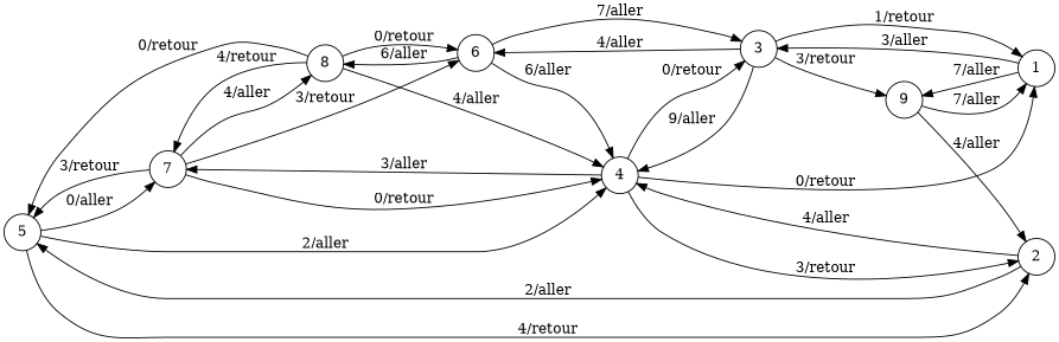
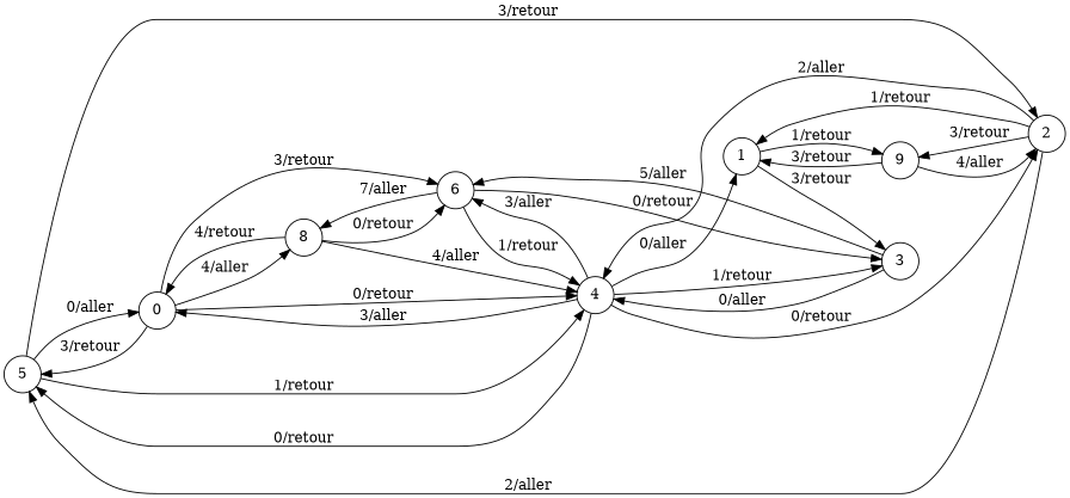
  digraph {
    rankdir=LR
    node [shape=circle]
    5
-   7
+   7 [label=0]
    4
    2
    6
    8
    1
    3
    n9 [label=9]
    5 -> 7 [label="0/aller"]
-   5 -> 4 [label="2/aller"]
-   5 -> 2 [label="4/retour"]
+   5 -> 4 [label="1/retour"]
+   5 -> 2 [label="3/retour"]
    7 -> 5 [label="3/retour"]
    7 -> 4 [label="0/retour"]
    7 -> 6 [label="3/retour"]
    7 -> 8 [label="4/aller"]
-   8 -> 5 [label="0/retour"]
+   4 -> 5 [label="0/retour"]
    4 -> 7 [label="3/aller"]
-   4 -> 2 [label="3/retour"]
-   4 -> 1 [label="0/retour"]
-   4 -> 3 [label="0/retour"]
+   4 -> 2 [label="0/retour"]
+   4 -> 6 [label="3/aller"]
+   4 -> 1 [label="0/aller"]
+   4 -> 3 [label="1/retour"]
    2 -> 5 [label="2/aller"]
-   2 -> 4 [label="4/aller"]
-   3 -> n9 [label="3/retour"]
-   6 -> 4 [label="6/aller"]
-   6 -> 8 [label="6/aller"]
-   6 -> 3 [label="7/aller"]
+   2 -> 4 [label="2/aller"]
+   2 -> n9 [label="3/retour"]
+   6 -> 4 [label="1/retour"]
+   6 -> 8 [label="7/aller"]
+   6 -> 3 [label="0/retour"]
    8 -> 7 [label="4/retour"]
    8 -> 4 [label="4/aller"]
    8 -> 6 [label="0/retour"]
-   1 -> 3 [label="3/aller"]
-   1 -> n9 [label="7/aller"]
-   3 -> 4 [label="9/aller"]
-   3 -> 6 [label="4/aller"]
-   3 -> 1 [label="1/retour"]
+   1 -> 3 [label="3/retour"]
+   1 -> n9 [label="1/retour"]
+   3 -> 4 [label="0/aller"]
+   3 -> 6 [label="5/aller"]
+   2 -> 1 [label="1/retour"]
    n9 -> 2 [label="4/aller"]
-   n9 -> 1 [label="7/aller"]
+   n9 -> 1 [label="3/retour"]
  }
